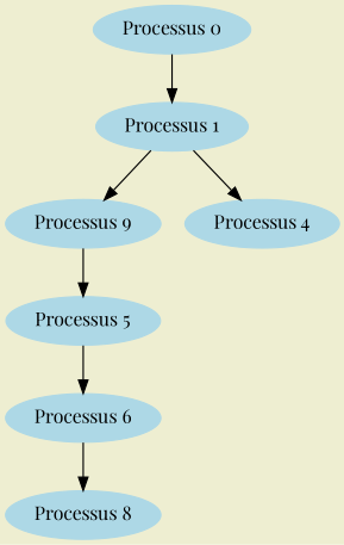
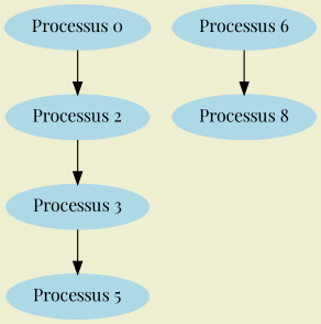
  digraph {
    bgcolor=lightyellow2
    fontname="Playfair Display"
    splines=true
    node [color=lightblue fontname="Playfair Display" style=filled]
    edge [fontname="Playfair Display"]
    n1 [label="Processus 0"]
-   n2 [label="Processus 1"]
-   n3 [label="Processus 9"]
-   n4 [label="Processus 4"]
+   n2 [label="Processus 2"]
+   n3 [label="Processus 3"]
    n5 [label="Processus 5"]
    n6 [label="Processus 6"]
    n7 [label="Processus 8"]
    subgraph sub_1 {
      n1
      n2
      n3
-     n4
      n5
      n6
      n7
    }
    n1 -> n2
    n2 -> n3
-   n2 -> n4
    n3 -> n5
-   n5 -> n6
    n6 -> n7
  }
